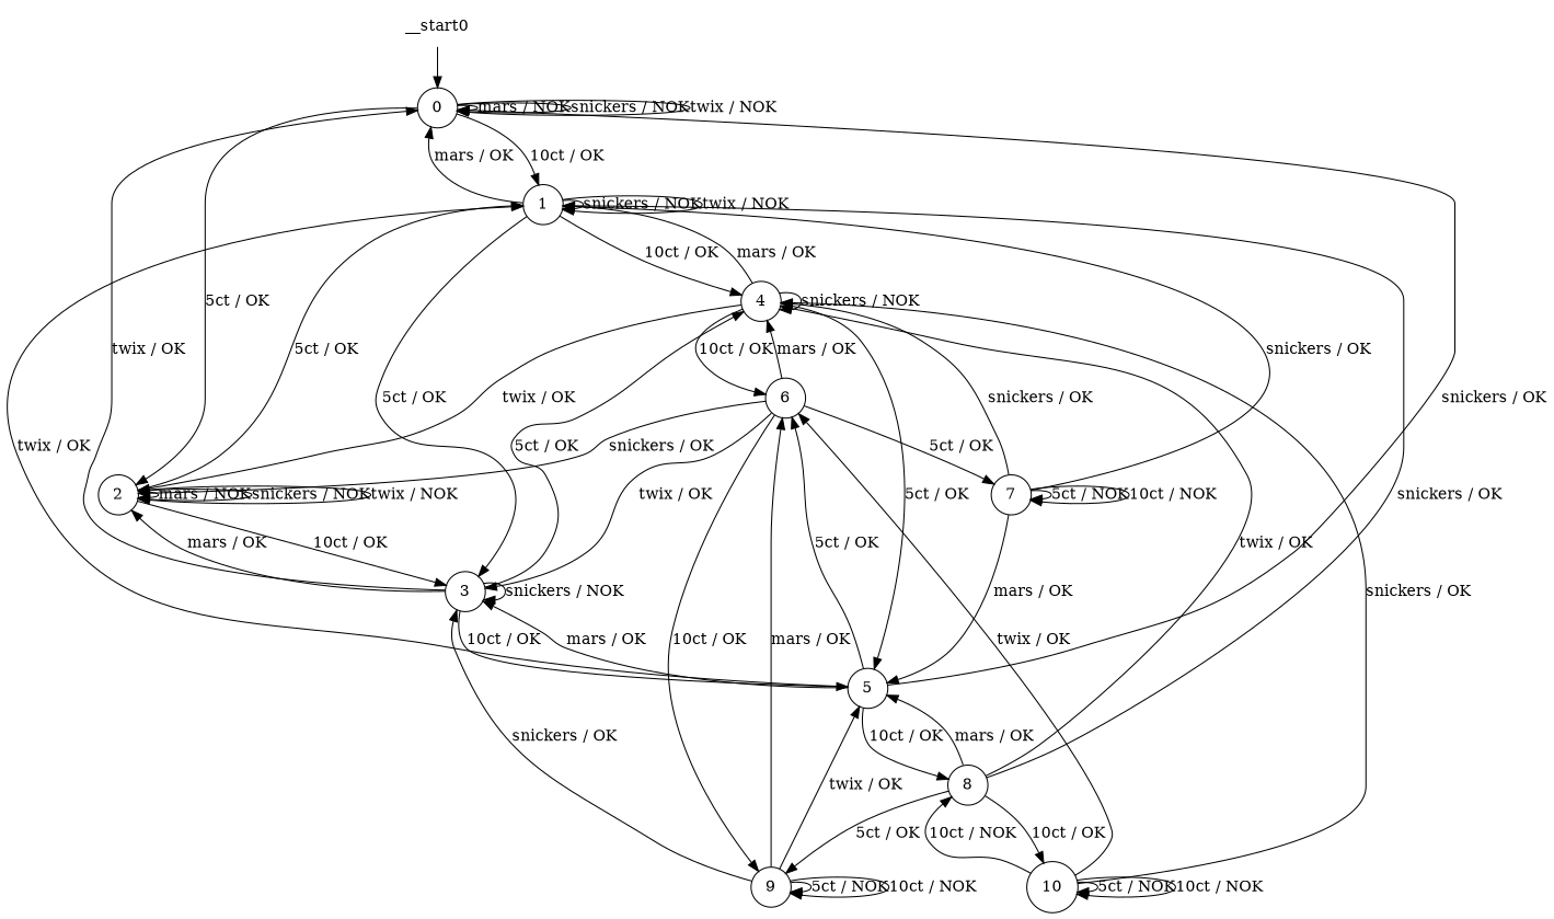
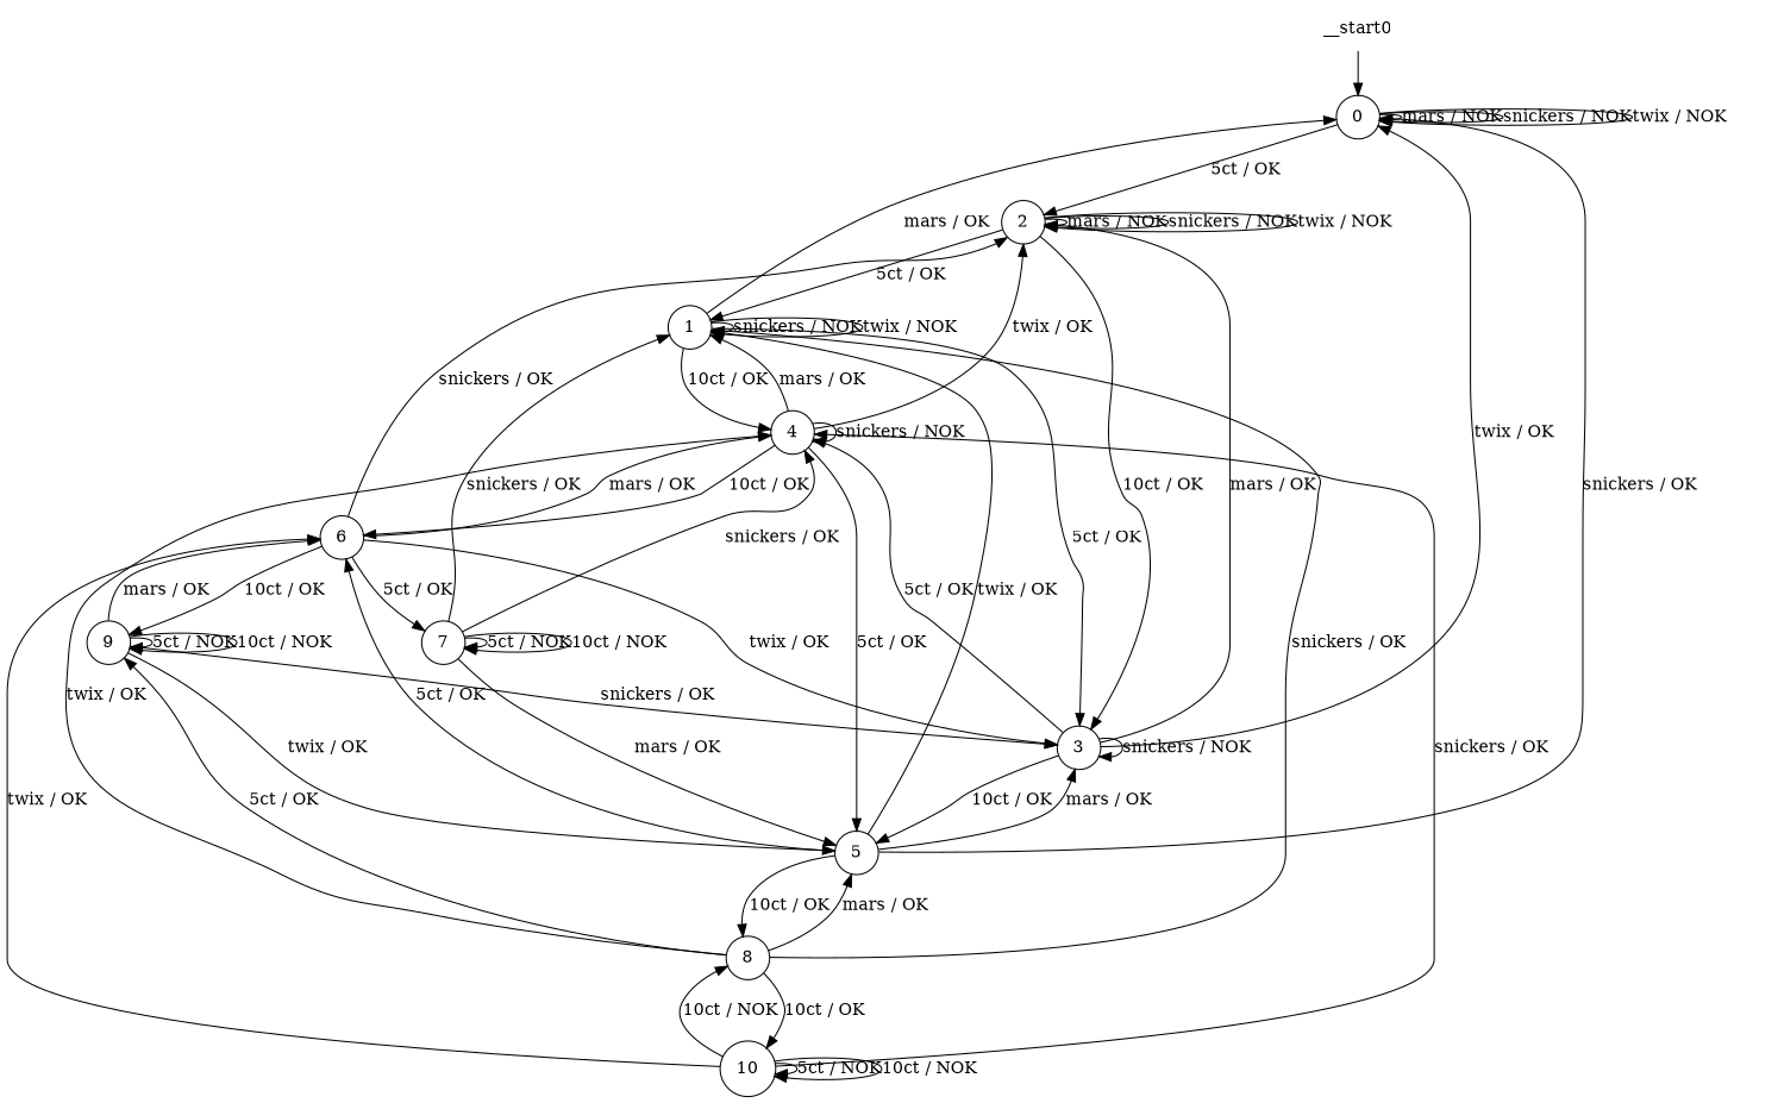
  digraph {
    node [shape=circle]
    __start0 [shape=none]
    n2 [label=0]
    n3 [label=1]
    n4 [label=2]
    n5 [label=3]
    n6 [label=4]
    n7 [label=5]
    n8 [label=6]
    n9 [label=8]
    n10 [label=7]
    n11 [label=9]
    n12 [label=10]
    __start0 -> n2
    n2 -> n2 [label="mars / NOK"]
    n2 -> n2 [label="snickers / NOK"]
    n2 -> n2 [label="twix / NOK"]
-   n2 -> n3 [label="10ct / OK"]
    n2 -> n4 [label="5ct / OK"]
    n3 -> n2 [label="mars / OK"]
    n3 -> n3 [label="snickers / NOK"]
    n3 -> n3 [label="twix / NOK"]
    n3 -> n5 [label="5ct / OK"]
    n3 -> n6 [label="10ct / OK"]
    n4 -> n3 [label="5ct / OK"]
    n4 -> n4 [label="mars / NOK"]
    n4 -> n4 [label="snickers / NOK"]
    n4 -> n4 [label="twix / NOK"]
    n4 -> n5 [label="10ct / OK"]
    n5 -> n2 [label="twix / OK"]
    n5 -> n4 [label="mars / OK"]
    n5 -> n5 [label="snickers / NOK"]
    n5 -> n6 [label="5ct / OK"]
    n5 -> n7 [label="10ct / OK"]
    n6 -> n3 [label="mars / OK"]
    n6 -> n4 [label="twix / OK"]
    n6 -> n6 [label="snickers / NOK"]
    n6 -> n7 [label="5ct / OK"]
    n6 -> n8 [label="10ct / OK"]
    n7 -> n2 [label="snickers / OK"]
    n7 -> n3 [label="twix / OK"]
    n7 -> n5 [label="mars / OK"]
    n7 -> n8 [label="5ct / OK"]
    n7 -> n9 [label="10ct / OK"]
    n8 -> n4 [label="snickers / OK"]
    n8 -> n5 [label="twix / OK"]
    n8 -> n6 [label="mars / OK"]
    n8 -> n10 [label="5ct / OK"]
    n8 -> n11 [label="10ct / OK"]
    n9 -> n3 [label="snickers / OK"]
    n9 -> n6 [label="twix / OK"]
    n9 -> n7 [label="mars / OK"]
    n9 -> n11 [label="5ct / OK"]
    n9 -> n12 [label="10ct / OK"]
    n10 -> n3 [label="snickers / OK"]
    n10 -> n6 [label="snickers / OK"]
    n10 -> n7 [label="mars / OK"]
    n10 -> n10 [label="5ct / NOK"]
    n10 -> n10 [label="10ct / NOK"]
    n11 -> n5 [label="snickers / OK"]
    n11 -> n7 [label="twix / OK"]
    n11 -> n8 [label="mars / OK"]
    n11 -> n11 [label="5ct / NOK"]
    n11 -> n11 [label="10ct / NOK"]
    n12 -> n6 [label="snickers / OK"]
    n12 -> n8 [label="twix / OK"]
    n12 -> n9 [label="10ct / NOK"]
    n12 -> n12 [label="5ct / NOK"]
    n12 -> n12 [label="10ct / NOK"]
  }
